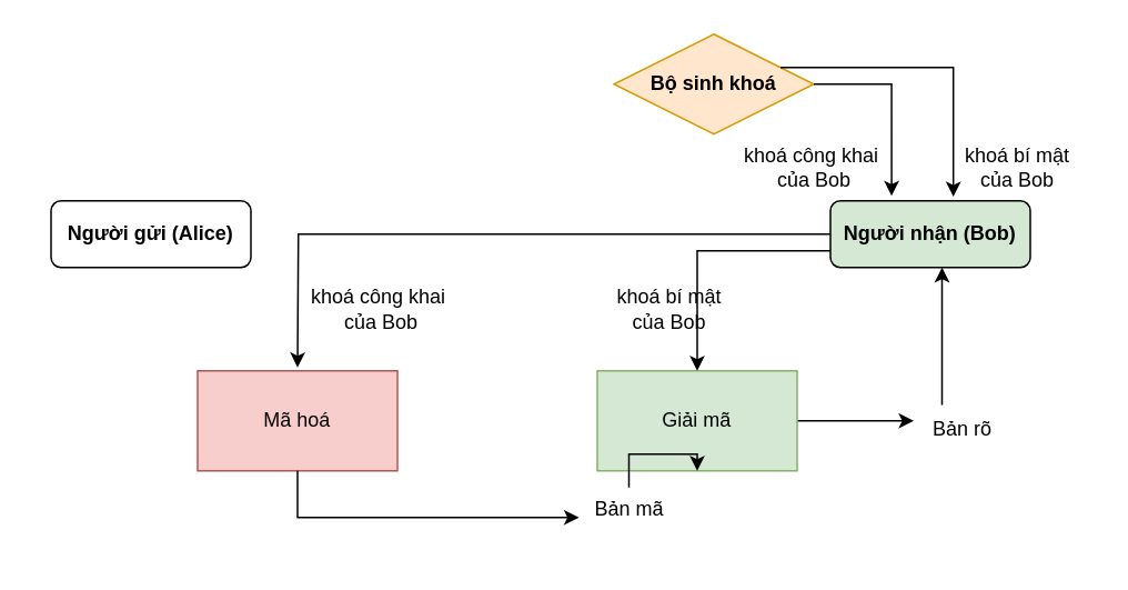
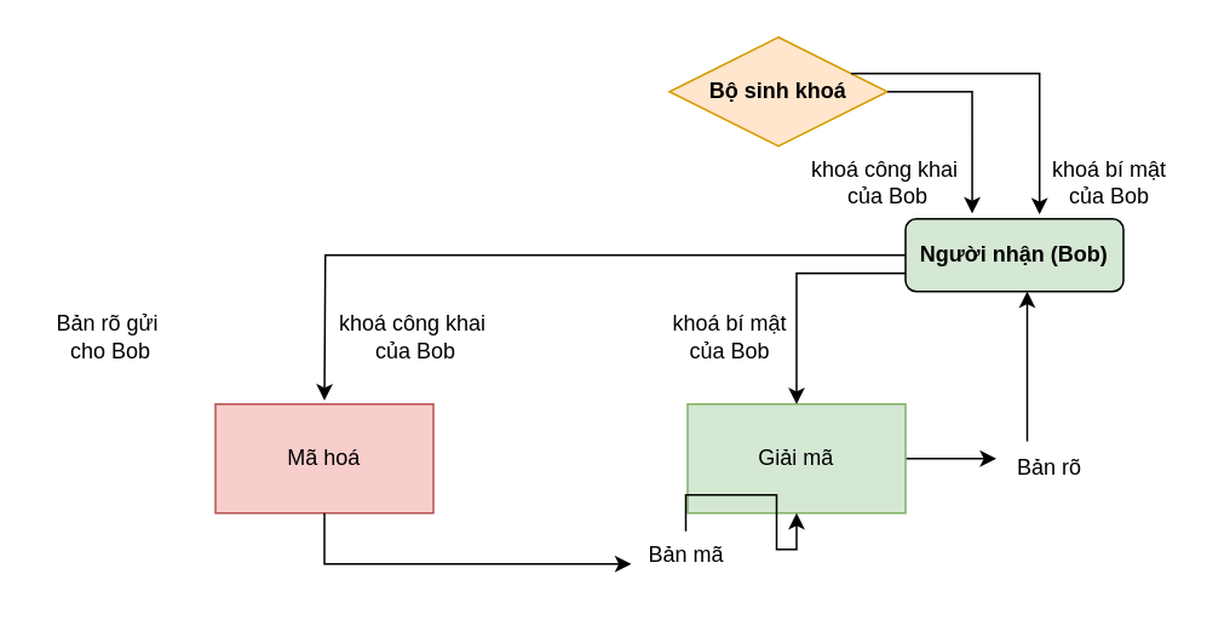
  <mxCell id="0" />
  <mxCell id="1" parent="0" />
  <mxCell id="2" value="Mã hoá" style="rounded=0;whiteSpace=wrap;html=1;fillColor=#f8cecc;strokeColor=#b85450;" vertex="1" parent="1"><mxGeometry x="118" y="222" width="120" height="60" as="geometry" /></mxCell>
  <mxCell id="3" style="edgeStyle=orthogonalEdgeStyle;rounded=0;orthogonalLoop=1;jettySize=auto;html=1;" edge="1" parent="1" source="4"><mxGeometry relative="1" as="geometry"><mxPoint x="548" y="252" as="targetPoint" /></mxGeometry></mxCell>
- <mxCell id="4" value="Giải mã" style="rounded=0;whiteSpace=wrap;html=1;fillColor=#d5e8d4;strokeColor=#82b366;" vertex="1" parent="1"><mxGeometry x="358" y="222" width="120" height="60" as="geometry" /></mxCell>
+ <mxCell id="4" value="Giải mã" style="rounded=0;whiteSpace=wrap;html=1;fillColor=#d5e8d4;strokeColor=#82b366;" vertex="1" parent="1"><mxGeometry x="378" y="222" width="120" height="60" as="geometry" /></mxCell>
  <mxCell id="5" style="edgeStyle=orthogonalEdgeStyle;rounded=0;orthogonalLoop=1;jettySize=auto;html=1;exitX=0;exitY=0.5;exitDx=0;exitDy=0;" edge="1" parent="1" source="16"><mxGeometry relative="1" as="geometry"><mxPoint x="178" y="220" as="targetPoint" /></mxGeometry></mxCell>
  <mxCell id="6" value="Bộ sinh khoá" style="rhombus;whiteSpace=wrap;html=1;fillColor=#ffe6cc;strokeColor=#d79b00;fontStyle=1;" vertex="1" parent="1"><mxGeometry x="368" y="20" width="120" height="60" as="geometry" /></mxCell>
  <mxCell id="7" value="khoá công khai&amp;nbsp;&lt;div&gt;của Bob&lt;/div&gt;" style="text;html=1;align=center;verticalAlign=middle;resizable=0;points=[];autosize=1;strokeColor=none;fillColor=none;" vertex="1" parent="1"><mxGeometry x="173" y="165" width="110" height="40" as="geometry" /></mxCell>
  <mxCell id="8" value="khoá bí mật&lt;div&gt;của Bob&lt;br&gt;&lt;/div&gt;" style="text;html=1;align=center;verticalAlign=middle;resizable=0;points=[];autosize=1;strokeColor=none;fillColor=none;" vertex="1" parent="1"><mxGeometry x="356" y="165" width="90" height="40" as="geometry" /></mxCell>
  <mxCell id="9" style="edgeStyle=orthogonalEdgeStyle;rounded=0;orthogonalLoop=1;jettySize=auto;html=1;entryX=0.5;entryY=1;entryDx=0;entryDy=0;" edge="1" parent="1" source="10" target="4"><mxGeometry relative="1" as="geometry" /></mxCell>
  <mxCell id="10" value="Bản mã&lt;div&gt;&lt;br&gt;&lt;/div&gt;" style="text;html=1;align=center;verticalAlign=middle;resizable=0;points=[];autosize=1;strokeColor=none;fillColor=none;" vertex="1" parent="1"><mxGeometry x="347" y="292" width="60" height="40" as="geometry" /></mxCell>
  <mxCell id="11" style="edgeStyle=orthogonalEdgeStyle;rounded=0;orthogonalLoop=1;jettySize=auto;html=1;exitX=0.3;exitY=0.017;exitDx=0;exitDy=0;exitPerimeter=0;" edge="1" parent="1" source="12"><mxGeometry relative="1" as="geometry"><mxPoint x="565" y="160" as="targetPoint" /><mxPoint x="565.034" y="281" as="sourcePoint" /></mxGeometry></mxCell>
  <mxCell id="12" value="Bản rõ" style="text;html=1;align=center;verticalAlign=middle;resizable=0;points=[];autosize=1;strokeColor=none;fillColor=none;" vertex="1" parent="1"><mxGeometry x="547" y="242" width="60" height="30" as="geometry" /></mxCell>
  <mxCell id="13" style="edgeStyle=orthogonalEdgeStyle;rounded=0;orthogonalLoop=1;jettySize=auto;html=1;exitX=0.5;exitY=1;exitDx=0;exitDy=0;entryX=0;entryY=0.45;entryDx=0;entryDy=0;entryPerimeter=0;" edge="1" parent="1" source="2" target="10"><mxGeometry relative="1" as="geometry" /></mxCell>
- <mxCell id="14" value="Người gửi (Alice)" style="rounded=1;whiteSpace=wrap;html=1;fontStyle=1" vertex="1" parent="1"><mxGeometry x="30" y="120" width="120" height="40" as="geometry" /></mxCell>
  <mxCell id="15" style="edgeStyle=orthogonalEdgeStyle;rounded=0;orthogonalLoop=1;jettySize=auto;html=1;exitX=0;exitY=0.75;exitDx=0;exitDy=0;entryX=0.5;entryY=0;entryDx=0;entryDy=0;" edge="1" parent="1" source="16" target="4"><mxGeometry relative="1" as="geometry" /></mxCell>
  <mxCell id="16" value="Người nhận (Bob)" style="rounded=1;whiteSpace=wrap;html=1;fontStyle=1;fillColor=#d5e8d4;" vertex="1" parent="1"><mxGeometry x="498" y="120" width="120" height="40" as="geometry" /></mxCell>
+ <mxCell id="17" value="Bản rõ gửi&amp;nbsp;&lt;div&gt;cho Bob&lt;/div&gt;" style="text;html=1;align=center;verticalAlign=middle;resizable=0;points=[];autosize=1;strokeColor=none;fillColor=none;" vertex="1" parent="1"><mxGeometry x="20" y="165" width="80" height="40" as="geometry" /></mxCell>
  <mxCell id="18" value="khoá công khai&amp;nbsp;&lt;div&gt;của Bob&lt;/div&gt;" style="text;html=1;align=center;verticalAlign=middle;resizable=0;points=[];autosize=1;strokeColor=none;fillColor=none;" vertex="1" parent="1"><mxGeometry x="433" y="80" width="110" height="40" as="geometry" /></mxCell>
  <mxCell id="19" style="edgeStyle=orthogonalEdgeStyle;rounded=0;orthogonalLoop=1;jettySize=auto;html=1;exitX=1;exitY=0.5;exitDx=0;exitDy=0;entryX=0.306;entryY=-0.075;entryDx=0;entryDy=0;entryPerimeter=0;" edge="1" parent="1" source="6" target="16"><mxGeometry relative="1" as="geometry" /></mxCell>
  <mxCell id="20" style="edgeStyle=orthogonalEdgeStyle;rounded=0;orthogonalLoop=1;jettySize=auto;html=1;exitX=1;exitY=0.25;exitDx=0;exitDy=0;entryX=0.615;entryY=-0.061;entryDx=0;entryDy=0;entryPerimeter=0;" edge="1" parent="1" source="6" target="16"><mxGeometry relative="1" as="geometry" /></mxCell>
  <mxCell id="21" value="khoá bí mật&lt;div&gt;của Bob&lt;br&gt;&lt;/div&gt;" style="text;html=1;align=center;verticalAlign=middle;resizable=0;points=[];autosize=1;strokeColor=none;fillColor=none;" vertex="1" parent="1"><mxGeometry x="565" y="80" width="90" height="40" as="geometry" /></mxCell>
